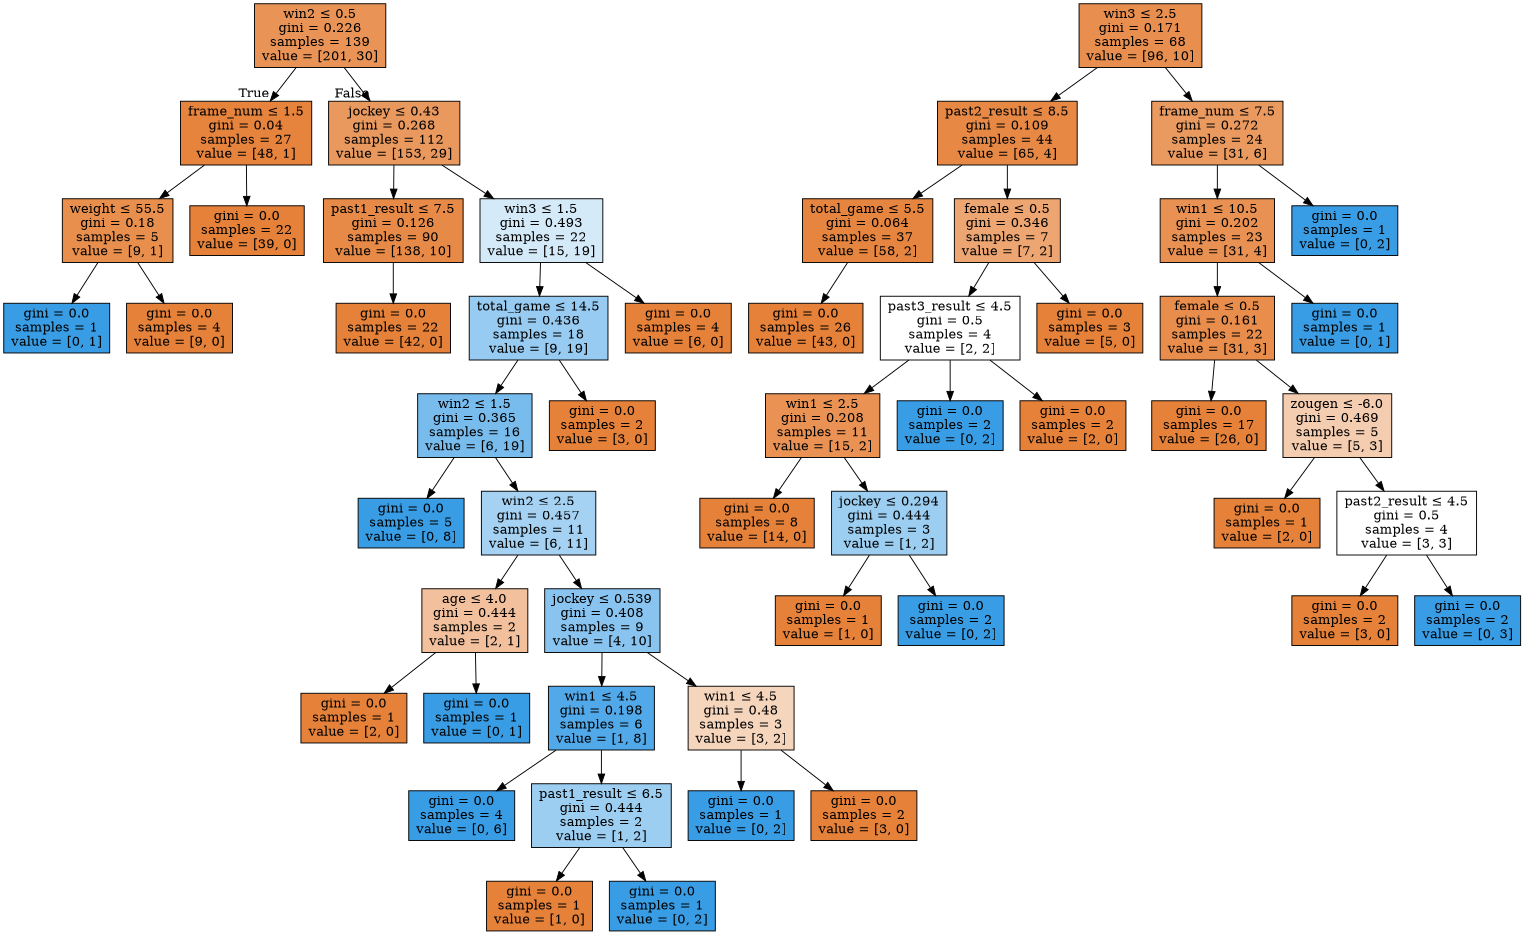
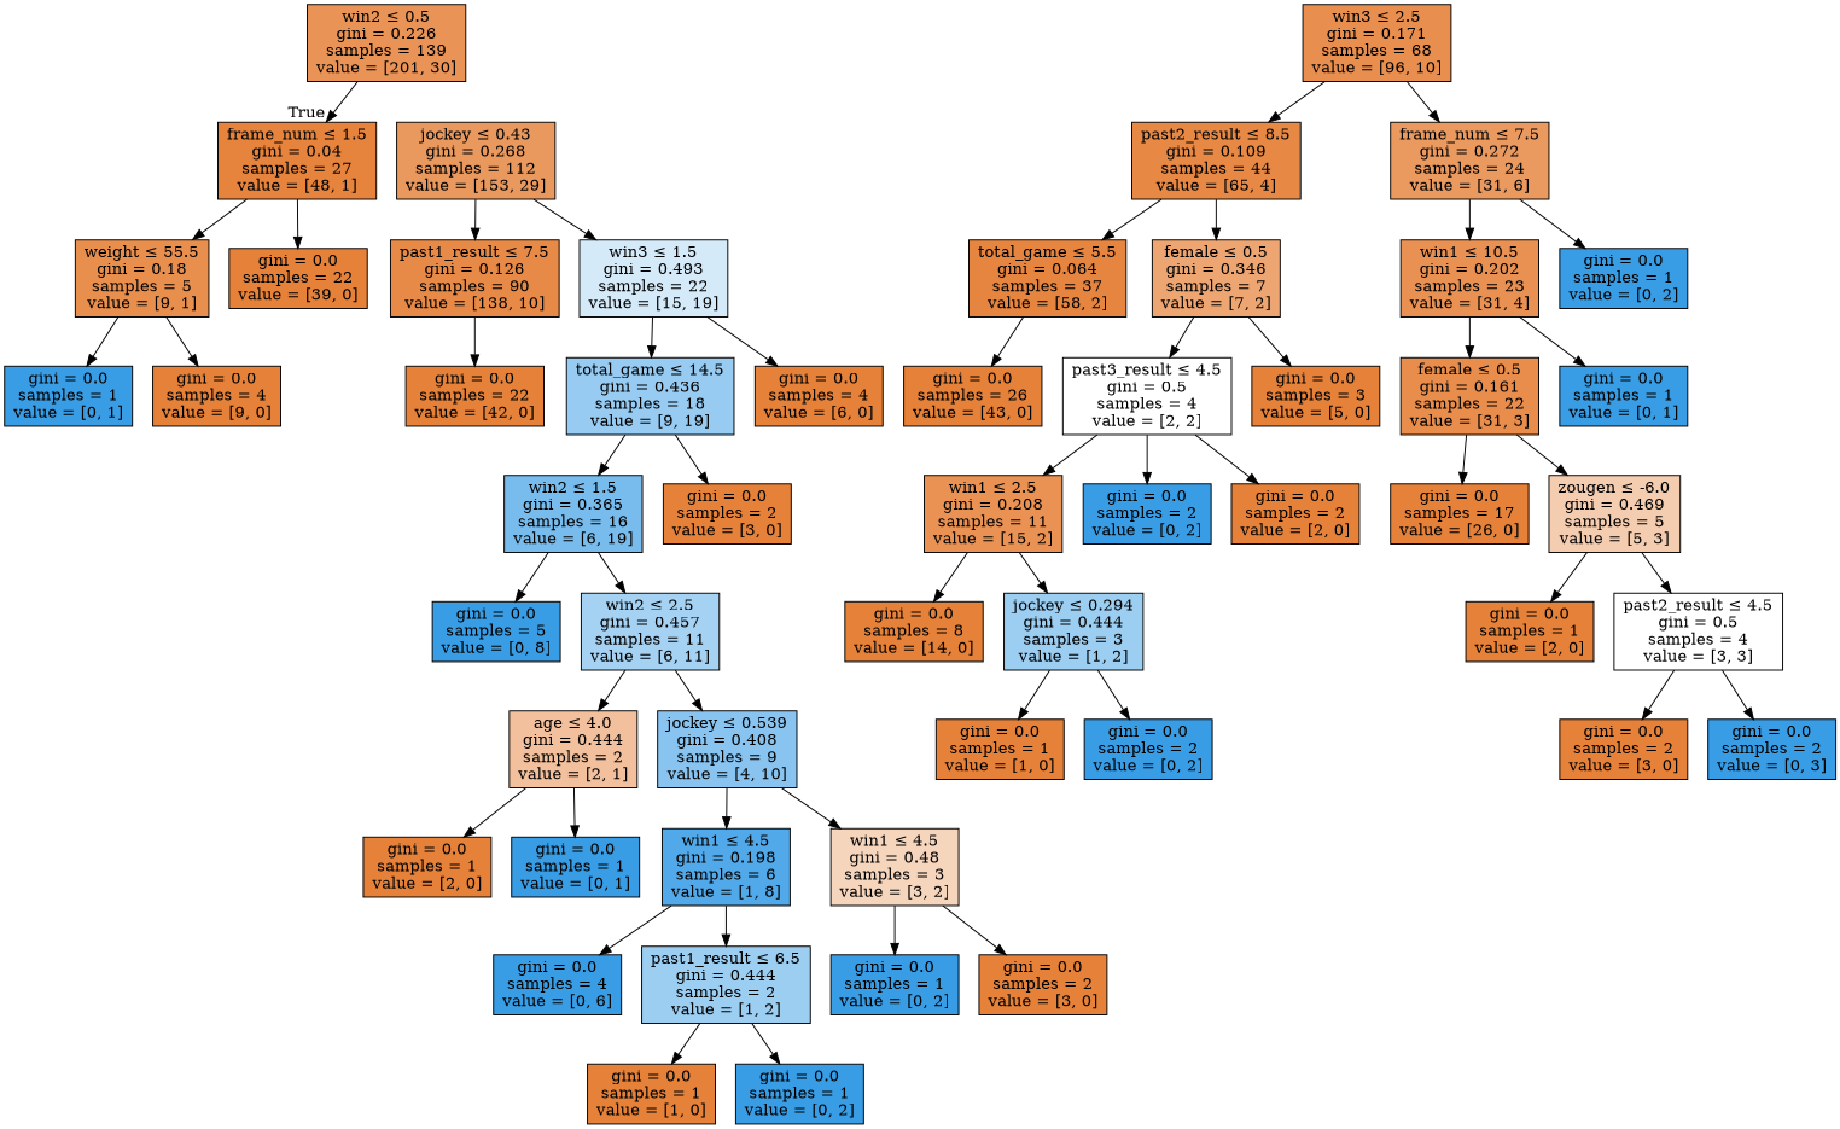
  digraph {
    node [color=black fillcolor="#e58139ff" shape=box style=filled]
    n1 [fillcolor="#e58139d9" label=<win2 &le; 0.5<br/>gini = 0.226<br/>samples = 139<br/>value = [201, 30]>]
    n2 [fillcolor="#e58139fa" label=<frame_num &le; 1.5<br/>gini = 0.04<br/>samples = 27<br/>value = [48, 1]>]
    n3 [fillcolor="#e58139cf" label=<jockey &le; 0.43<br/>gini = 0.268<br/>samples = 112<br/>value = [153, 29]>]
    n4 [fillcolor="#e58139e3" label=<weight &le; 55.5<br/>gini = 0.18<br/>samples = 5<br/>value = [9, 1]>]
    n5 [label=<gini = 0.0<br/>samples = 22<br/>value = [39, 0]>]
    n6 [fillcolor="#e58139ed" label=<past1_result &le; 7.5<br/>gini = 0.126<br/>samples = 90<br/>value = [138, 10]>]
    n7 [fillcolor="#399de536" label=<win3 &le; 1.5<br/>gini = 0.493<br/>samples = 22<br/>value = [15, 19]>]
    n8 [fillcolor="#399de5ff" label=<gini = 0.0<br/>samples = 1<br/>value = [0, 1]>]
    n9 [label=<gini = 0.0<br/>samples = 4<br/>value = [9, 0]>]
    n10 [label=<gini = 0.0<br/>samples = 22<br/>value = [42, 0]>]
    n11 [fillcolor="#399de586" label=<total_game &le; 14.5<br/>gini = 0.436<br/>samples = 18<br/>value = [9, 19]>]
    n12 [label=<gini = 0.0<br/>samples = 4<br/>value = [6, 0]>]
    n13 [fillcolor="#e58139e4" label=<win3 &le; 2.5<br/>gini = 0.171<br/>samples = 68<br/>value = [96, 10]>]
    n14 [fillcolor="#e58139ef" label=<past2_result &le; 8.5<br/>gini = 0.109<br/>samples = 44<br/>value = [65, 4]>]
    n15 [fillcolor="#e58139ce" label=<frame_num &le; 7.5<br/>gini = 0.272<br/>samples = 24<br/>value = [31, 6]>]
    n16 [fillcolor="#e58139f6" label=<total_game &le; 5.5<br/>gini = 0.064<br/>samples = 37<br/>value = [58, 2]>]
    n17 [fillcolor="#e58139b6" label=<female &le; 0.5<br/>gini = 0.346<br/>samples = 7<br/>value = [7, 2]>]
    n18 [fillcolor="#e58139de" label=<win1 &le; 10.5<br/>gini = 0.202<br/>samples = 23<br/>value = [31, 4]>]
    n19 [fillcolor="#399de5ff" label=<gini = 0.0<br/>samples = 1<br/>value = [0, 2]>]
    n20 [label=<gini = 0.0<br/>samples = 26<br/>value = [43, 0]>]
    n21 [fillcolor="#e5813900" label=<past3_result &le; 4.5<br/>gini = 0.5<br/>samples = 4<br/>value = [2, 2]>]
    n22 [label=<gini = 0.0<br/>samples = 3<br/>value = [5, 0]>]
    n23 [fillcolor="#e58139dd" label=<win1 &le; 2.5<br/>gini = 0.208<br/>samples = 11<br/>value = [15, 2]>]
    n24 [label=<gini = 0.0<br/>samples = 8<br/>value = [14, 0]>]
    n25 [fillcolor="#399de57f" label=<jockey &le; 0.294<br/>gini = 0.444<br/>samples = 3<br/>value = [1, 2]>]
    n26 [label=<gini = 0.0<br/>samples = 1<br/>value = [1, 0]>]
    n27 [fillcolor="#399de5ff" label=<gini = 0.0<br/>samples = 2<br/>value = [0, 2]>]
    n28 [fillcolor="#399de5ff" label=<gini = 0.0<br/>samples = 2<br/>value = [0, 2]>]
    n29 [label=<gini = 0.0<br/>samples = 2<br/>value = [2, 0]>]
    n30 [fillcolor="#e58139e6" label=<female &le; 0.5<br/>gini = 0.161<br/>samples = 22<br/>value = [31, 3]>]
    n31 [fillcolor="#399de5ff" label=<gini = 0.0<br/>samples = 1<br/>value = [0, 1]>]
    n32 [label=<gini = 0.0<br/>samples = 17<br/>value = [26, 0]>]
    n33 [fillcolor="#e5813966" label=<zougen &le; -6.0<br/>gini = 0.469<br/>samples = 5<br/>value = [5, 3]>]
    n34 [label=<gini = 0.0<br/>samples = 1<br/>value = [2, 0]>]
    n35 [fillcolor="#e5813900" label=<past2_result &le; 4.5<br/>gini = 0.5<br/>samples = 4<br/>value = [3, 3]>]
    n36 [label=<gini = 0.0<br/>samples = 2<br/>value = [3, 0]>]
    n37 [fillcolor="#399de5ff" label=<gini = 0.0<br/>samples = 2<br/>value = [0, 3]>]
    n38 [fillcolor="#399de5ae" label=<win2 &le; 1.5<br/>gini = 0.365<br/>samples = 16<br/>value = [6, 19]>]
    n39 [label=<gini = 0.0<br/>samples = 2<br/>value = [3, 0]>]
    n40 [fillcolor="#399de5ff" label=<gini = 0.0<br/>samples = 5<br/>value = [0, 8]>]
    n41 [fillcolor="#399de574" label=<win2 &le; 2.5<br/>gini = 0.457<br/>samples = 11<br/>value = [6, 11]>]
    n42 [fillcolor="#e581397f" label=<age &le; 4.0<br/>gini = 0.444<br/>samples = 2<br/>value = [2, 1]>]
    n43 [fillcolor="#399de599" label=<jockey &le; 0.539<br/>gini = 0.408<br/>samples = 9<br/>value = [4, 10]>]
    n44 [label=<gini = 0.0<br/>samples = 1<br/>value = [2, 0]>]
    n45 [fillcolor="#399de5ff" label=<gini = 0.0<br/>samples = 1<br/>value = [0, 1]>]
    n46 [fillcolor="#399de5df" label=<win1 &le; 4.5<br/>gini = 0.198<br/>samples = 6<br/>value = [1, 8]>]
    n47 [fillcolor="#e5813955" label=<win1 &le; 4.5<br/>gini = 0.48<br/>samples = 3<br/>value = [3, 2]>]
    n48 [fillcolor="#399de5ff" label=<gini = 0.0<br/>samples = 4<br/>value = [0, 6]>]
    n49 [fillcolor="#399de57f" label=<past1_result &le; 6.5<br/>gini = 0.444<br/>samples = 2<br/>value = [1, 2]>]
    n50 [fillcolor="#399de5ff" label=<gini = 0.0<br/>samples = 1<br/>value = [0, 2]>]
    n51 [label=<gini = 0.0<br/>samples = 2<br/>value = [3, 0]>]
    n52 [label=<gini = 0.0<br/>samples = 1<br/>value = [1, 0]>]
    n53 [fillcolor="#399de5ff" label=<gini = 0.0<br/>samples = 1<br/>value = [0, 2]>]
    n1 -> n2 [headlabel=True labelangle=45 labeldistance=2.5]
-   n1 -> n3 [headlabel=False labelangle=-45 labeldistance=2.5]
    n2 -> n4
    n2 -> n5
    n3 -> n6
    n3 -> n7
    n4 -> n8
    n4 -> n9
    n6 -> n10
    n7 -> n11
    n7 -> n12
    n11 -> n38
    n11 -> n39
    n13 -> n14
    n13 -> n15
    n14 -> n16
    n14 -> n17
    n15 -> n18
    n15 -> n19
    n16 -> n20
    n17 -> n21
    n17 -> n22
    n18 -> n30
    n18 -> n31
    n21 -> n23
    n21 -> n28
    n21 -> n29
    n23 -> n24
    n23 -> n25
    n25 -> n26
    n25 -> n27
    n30 -> n32
    n30 -> n33
    n33 -> n34
    n33 -> n35
    n35 -> n36
    n35 -> n37
    n38 -> n40
    n38 -> n41
    n41 -> n42
    n41 -> n43
    n42 -> n44
    n42 -> n45
    n43 -> n46
    n43 -> n47
    n46 -> n48
    n46 -> n49
    n47 -> n50
    n47 -> n51
    n49 -> n52
    n49 -> n53
  }
